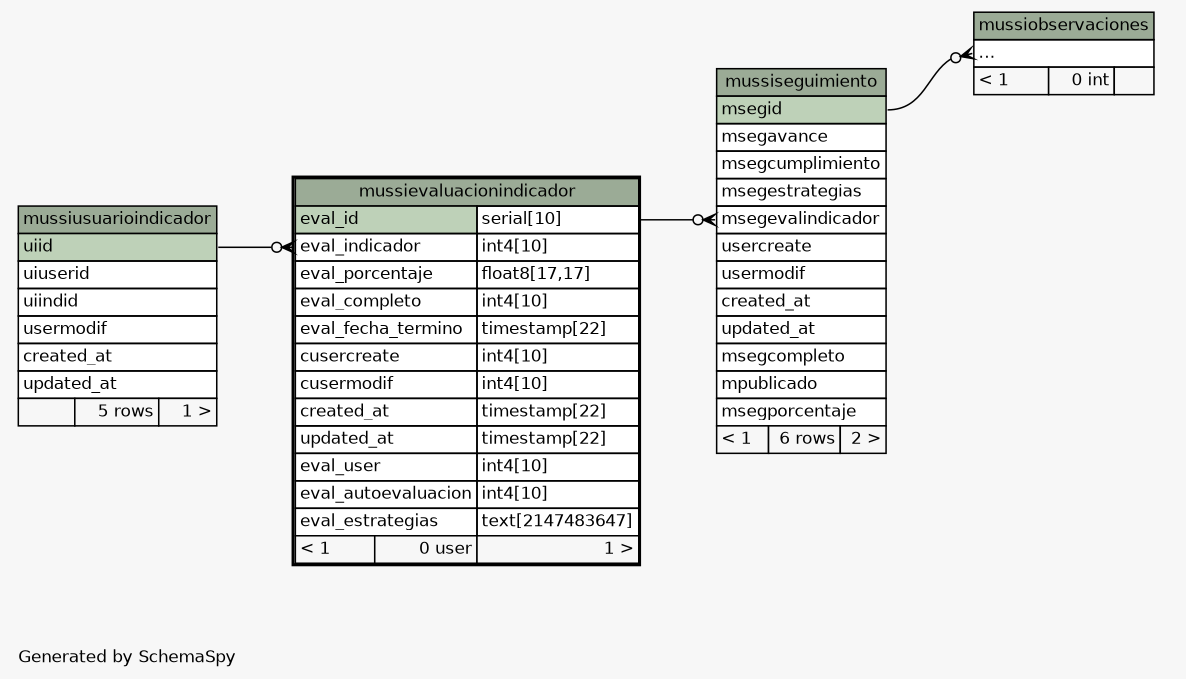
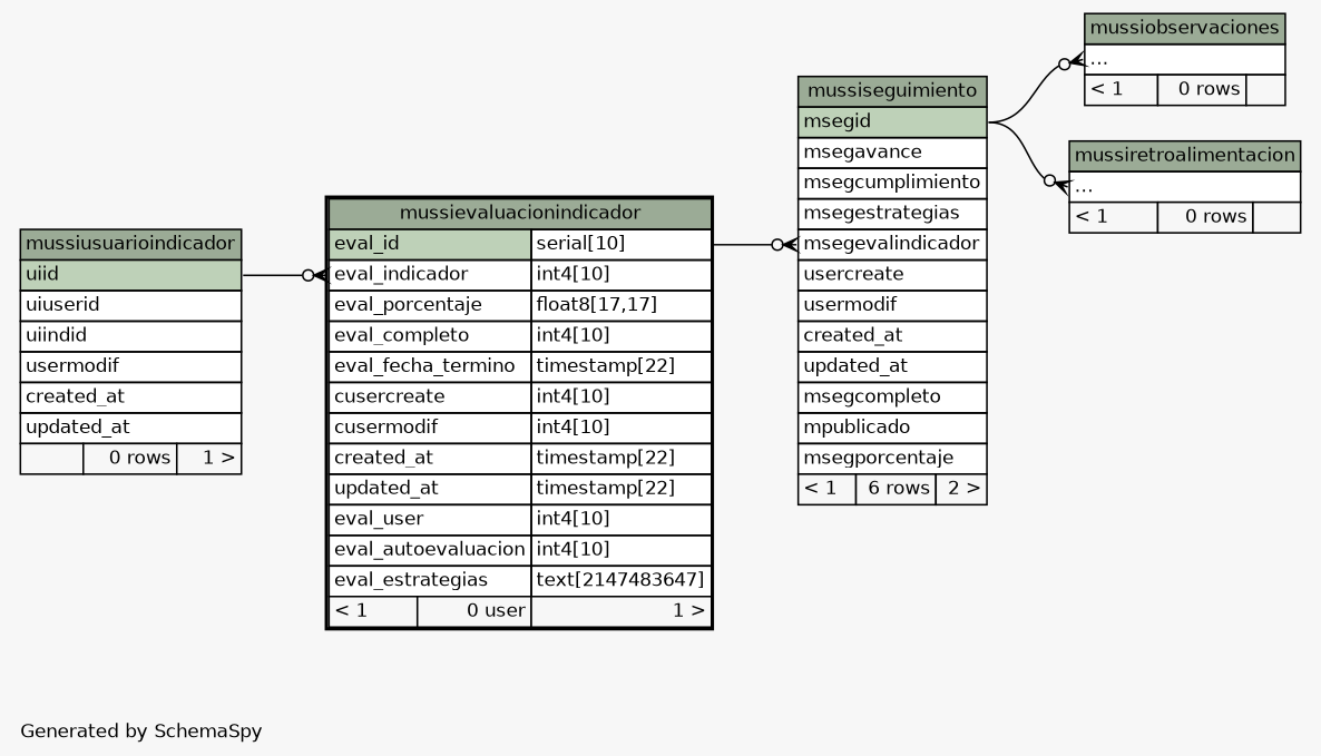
  digraph {
    bgcolor="#f7f7f7"
    fontname=Helvetica
    fontsize=11
    label="\nGenerated by SchemaSpy"
    labeljust=l
    nodesep=0.18
    rankdir=RL
    ranksep=0.46
    node [fontname=Helvetica fontsize=11 shape=plaintext]
    edge [arrowhead=none arrowsize=0.8 arrowtail=crowodot dir=back headport="msegid:e" tailport="elipses:w"]
    n1 [label=<     <TABLE BORDER="2" CELLBORDER="1" CELLSPACING="0" BGCOLOR="#ffffff">       <TR><TD COLSPAN="3" BGCOLOR="#9bab96" ALIGN="CENTER">mussievaluacionindicador</TD></TR>       <TR><TD PORT="eval_id" COLSPAN="2" BGCOLOR="#bed1b8" ALIGN="LEFT">eval_id</TD><TD PORT="eval_id.type" ALIGN="LEFT">serial[10]</TD></TR>       <TR><TD PORT="eval_indicador" COLSPAN="2" ALIGN="LEFT">eval_indicador</TD><TD PORT="eval_indicador.type" ALIGN="LEFT">int4[10]</TD></TR>       <TR><TD PORT="eval_porcentaje" COLSPAN="2" ALIGN="LEFT">eval_porcentaje</TD><TD PORT="eval_porcentaje.type" ALIGN="LEFT">float8[17,17]</TD></TR>       <TR><TD PORT="eval_completo" COLSPAN="2" ALIGN="LEFT">eval_completo</TD><TD PORT="eval_completo.type" ALIGN="LEFT">int4[10]</TD></TR>       <TR><TD PORT="eval_fecha_termino" COLSPAN="2" ALIGN="LEFT">eval_fecha_termino</TD><TD PORT="eval_fecha_termino.type" ALIGN="LEFT">timestamp[22]</TD></TR>       <TR><TD PORT="cusercreate" COLSPAN="2" ALIGN="LEFT">cusercreate</TD><TD PORT="cusercreate.type" ALIGN="LEFT">int4[10]</TD></TR>       <TR><TD PORT="cusermodif" COLSPAN="2" ALIGN="LEFT">cusermodif</TD><TD PORT="cusermodif.type" ALIGN="LEFT">int4[10]</TD></TR>       <TR><TD PORT="created_at" COLSPAN="2" ALIGN="LEFT">created_at</TD><TD PORT="created_at.type" ALIGN="LEFT">timestamp[22]</TD></TR>       <TR><TD PORT="updated_at" COLSPAN="2" ALIGN="LEFT">updated_at</TD><TD PORT="updated_at.type" ALIGN="LEFT">timestamp[22]</TD></TR>       <TR><TD PORT="eval_user" COLSPAN="2" ALIGN="LEFT">eval_user</TD><TD PORT="eval_user.type" ALIGN="LEFT">int4[10]</TD></TR>       <TR><TD PORT="eval_autoevaluacion" COLSPAN="2" ALIGN="LEFT">eval_autoevaluacion</TD><TD PORT="eval_autoevaluacion.type" ALIGN="LEFT">int4[10]</TD></TR>       <TR><TD PORT="eval_estrategias" COLSPAN="2" ALIGN="LEFT">eval_estrategias</TD><TD PORT="eval_estrategias.type" ALIGN="LEFT">text[2147483647]</TD></TR>       <TR><TD ALIGN="LEFT" BGCOLOR="#f7f7f7">&lt; 1</TD><TD ALIGN="RIGHT" BGCOLOR="#f7f7f7">0 user</TD><TD ALIGN="RIGHT" BGCOLOR="#f7f7f7">1 &gt;</TD></TR>     </TABLE>>]
-   n2 [label=<     <TABLE BORDER="0" CELLBORDER="1" CELLSPACING="0" BGCOLOR="#ffffff">       <TR><TD COLSPAN="3" BGCOLOR="#9bab96" ALIGN="CENTER">mussiusuarioindicador</TD></TR>       <TR><TD PORT="uiid" COLSPAN="3" BGCOLOR="#bed1b8" ALIGN="LEFT">uiid</TD></TR>       <TR><TD PORT="uiuserid" COLSPAN="3" ALIGN="LEFT">uiuserid</TD></TR>       <TR><TD PORT="uiindid" COLSPAN="3" ALIGN="LEFT">uiindid</TD></TR>       <TR><TD PORT="usermodif" COLSPAN="3" ALIGN="LEFT">usermodif</TD></TR>       <TR><TD PORT="created_at" COLSPAN="3" ALIGN="LEFT">created_at</TD></TR>       <TR><TD PORT="updated_at" COLSPAN="3" ALIGN="LEFT">updated_at</TD></TR>       <TR><TD ALIGN="LEFT" BGCOLOR="#f7f7f7">  </TD><TD ALIGN="RIGHT" BGCOLOR="#f7f7f7">5 rows</TD><TD ALIGN="RIGHT" BGCOLOR="#f7f7f7">1 &gt;</TD></TR>     </TABLE>>]
-   n3 [label=<     <TABLE BORDER="0" CELLBORDER="1" CELLSPACING="0" BGCOLOR="#ffffff">       <TR><TD COLSPAN="3" BGCOLOR="#9bab96" ALIGN="CENTER">mussiobservaciones</TD></TR>       <TR><TD PORT="elipses" COLSPAN="3" ALIGN="LEFT">...</TD></TR>       <TR><TD ALIGN="LEFT" BGCOLOR="#f7f7f7">&lt; 1</TD><TD ALIGN="RIGHT" BGCOLOR="#f7f7f7">0 int</TD><TD ALIGN="RIGHT" BGCOLOR="#f7f7f7">  </TD></TR>     </TABLE>>]
+   n2 [label=<     <TABLE BORDER="0" CELLBORDER="1" CELLSPACING="0" BGCOLOR="#ffffff">       <TR><TD COLSPAN="3" BGCOLOR="#9bab96" ALIGN="CENTER">mussiusuarioindicador</TD></TR>       <TR><TD PORT="uiid" COLSPAN="3" BGCOLOR="#bed1b8" ALIGN="LEFT">uiid</TD></TR>       <TR><TD PORT="uiuserid" COLSPAN="3" ALIGN="LEFT">uiuserid</TD></TR>       <TR><TD PORT="uiindid" COLSPAN="3" ALIGN="LEFT">uiindid</TD></TR>       <TR><TD PORT="usermodif" COLSPAN="3" ALIGN="LEFT">usermodif</TD></TR>       <TR><TD PORT="created_at" COLSPAN="3" ALIGN="LEFT">created_at</TD></TR>       <TR><TD PORT="updated_at" COLSPAN="3" ALIGN="LEFT">updated_at</TD></TR>       <TR><TD ALIGN="LEFT" BGCOLOR="#f7f7f7">  </TD><TD ALIGN="RIGHT" BGCOLOR="#f7f7f7">0 rows</TD><TD ALIGN="RIGHT" BGCOLOR="#f7f7f7">1 &gt;</TD></TR>     </TABLE>>]
+   n3 [label=<     <TABLE BORDER="0" CELLBORDER="1" CELLSPACING="0" BGCOLOR="#ffffff">       <TR><TD COLSPAN="3" BGCOLOR="#9bab96" ALIGN="CENTER">mussiobservaciones</TD></TR>       <TR><TD PORT="elipses" COLSPAN="3" ALIGN="LEFT">...</TD></TR>       <TR><TD ALIGN="LEFT" BGCOLOR="#f7f7f7">&lt; 1</TD><TD ALIGN="RIGHT" BGCOLOR="#f7f7f7">0 rows</TD><TD ALIGN="RIGHT" BGCOLOR="#f7f7f7">  </TD></TR>     </TABLE>>]
    n4 [label=<     <TABLE BORDER="0" CELLBORDER="1" CELLSPACING="0" BGCOLOR="#ffffff">       <TR><TD COLSPAN="3" BGCOLOR="#9bab96" ALIGN="CENTER">mussiseguimiento</TD></TR>       <TR><TD PORT="msegid" COLSPAN="3" BGCOLOR="#bed1b8" ALIGN="LEFT">msegid</TD></TR>       <TR><TD PORT="msegavance" COLSPAN="3" ALIGN="LEFT">msegavance</TD></TR>       <TR><TD PORT="msegcumplimiento" COLSPAN="3" ALIGN="LEFT">msegcumplimiento</TD></TR>       <TR><TD PORT="msegestrategias" COLSPAN="3" ALIGN="LEFT">msegestrategias</TD></TR>       <TR><TD PORT="msegevalindicador" COLSPAN="3" ALIGN="LEFT">msegevalindicador</TD></TR>       <TR><TD PORT="usercreate" COLSPAN="3" ALIGN="LEFT">usercreate</TD></TR>       <TR><TD PORT="usermodif" COLSPAN="3" ALIGN="LEFT">usermodif</TD></TR>       <TR><TD PORT="created_at" COLSPAN="3" ALIGN="LEFT">created_at</TD></TR>       <TR><TD PORT="updated_at" COLSPAN="3" ALIGN="LEFT">updated_at</TD></TR>       <TR><TD PORT="msegcompleto" COLSPAN="3" ALIGN="LEFT">msegcompleto</TD></TR>       <TR><TD PORT="mpublicado" COLSPAN="3" ALIGN="LEFT">mpublicado</TD></TR>       <TR><TD PORT="msegporcentaje" COLSPAN="3" ALIGN="LEFT">msegporcentaje</TD></TR>       <TR><TD ALIGN="LEFT" BGCOLOR="#f7f7f7">&lt; 1</TD><TD ALIGN="RIGHT" BGCOLOR="#f7f7f7">6 rows</TD><TD ALIGN="RIGHT" BGCOLOR="#f7f7f7">2 &gt;</TD></TR>     </TABLE>>]
+   n5 [label=<     <TABLE BORDER="0" CELLBORDER="1" CELLSPACING="0" BGCOLOR="#ffffff">       <TR><TD COLSPAN="3" BGCOLOR="#9bab96" ALIGN="CENTER">mussiretroalimentacion</TD></TR>       <TR><TD PORT="elipses" COLSPAN="3" ALIGN="LEFT">...</TD></TR>       <TR><TD ALIGN="LEFT" BGCOLOR="#f7f7f7">&lt; 1</TD><TD ALIGN="RIGHT" BGCOLOR="#f7f7f7">0 rows</TD><TD ALIGN="RIGHT" BGCOLOR="#f7f7f7">  </TD></TR>     </TABLE>>]
    n1 -> n2 [headport="uiid:e" tailport="eval_indicador:w"]
    n3 -> n4
    n4 -> n1 [headport="eval_id.type:e" tailport="msegevalindicador:w"]
+   n5 -> n4
  }
